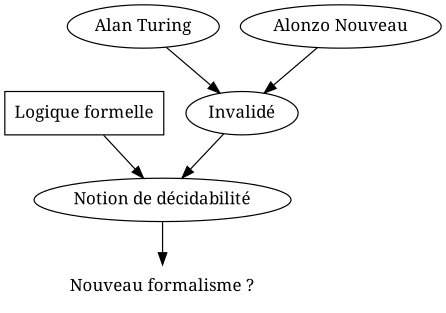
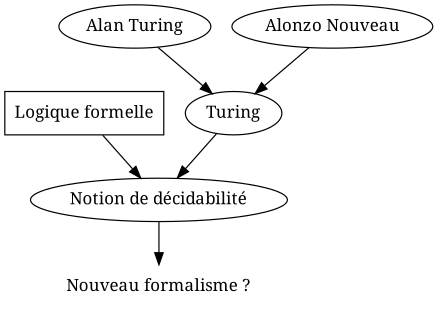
  digraph {
    fontname="Noto Serif"
    node [fontname="Noto Serif"]
    edge [fontname="Noto Serif"]
    n1 [label="Logique formelle" shape=box]
    n2 [label="Notion de décidabilité"]
    n3 [label="Nouveau formalisme ?" shape=none]
    n4 [label="Alan Turing"]
-   n5 [label="Invalidé"]
+   n5 [label=Turing]
    n6 [label="Alonzo Nouveau"]
    n1 -> n2
    n2 -> n3
    n4 -> n5
    n5 -> n2
    n6 -> n5
  }
